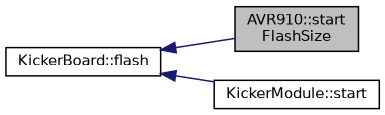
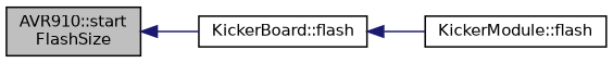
  digraph {
    rankdir=LR
    node [color=black fillcolor=white fontname=Helvetica fontsize=10 shape=record style=filled]
    edge [color=midnightblue dir=back fontname=Helvetica fontsize=10 labelfontname=Helvetica labelfontsize=10 style=solid]
    n1 [fillcolor=grey75 fontcolor=black height=0.2 label="AVR910::start\lFlashSize" width=0.4]
    n2 [height=0.2 label="KickerBoard::flash" width=0.4]
-   n3 [height=0.2 label="KickerModule::start" width=0.4]
-   n2 -> n1
+   n3 [height=0.2 label="KickerModule::flash" width=0.4]
+   n1 -> n2
    n2 -> n3
  }
